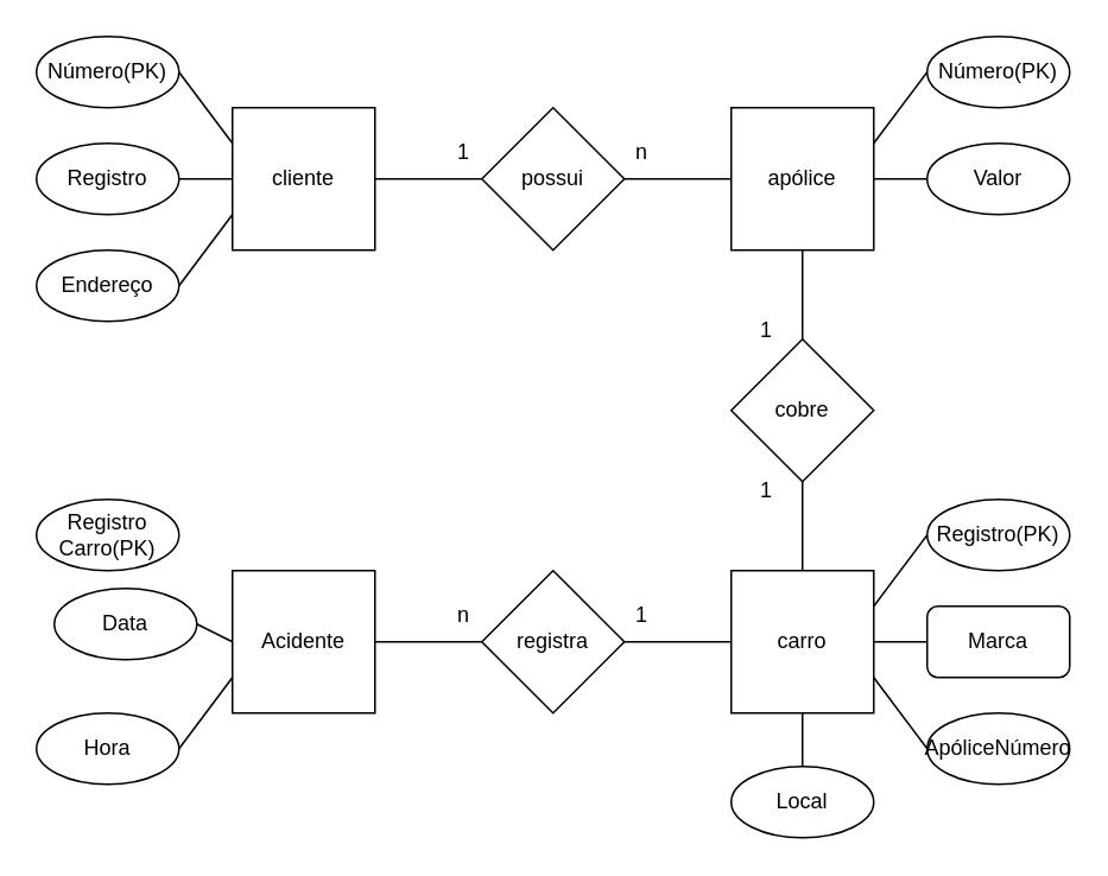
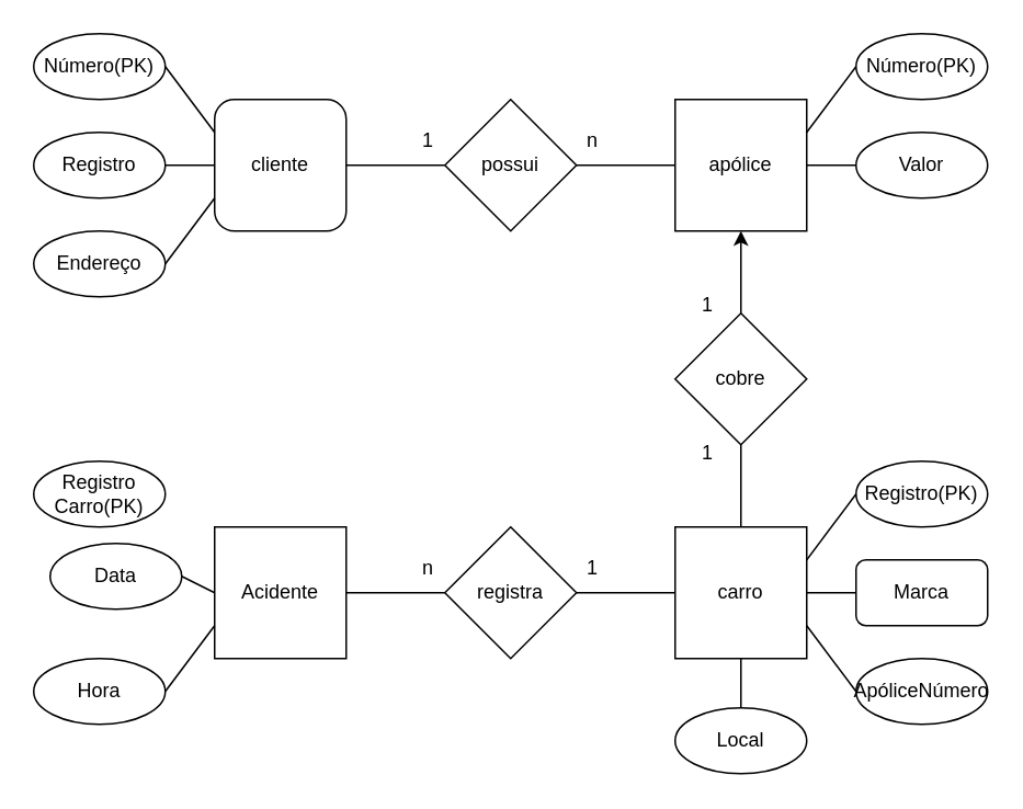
  <mxCell id="0" />
  <mxCell id="1" parent="0" />
- <mxCell id="2" value="cliente" style="whiteSpace=wrap;html=1;aspect=fixed;" vertex="1" parent="1"><mxGeometry x="130" y="60" width="80" height="80" as="geometry" /></mxCell>
+ <mxCell id="2" value="cliente" style="whiteSpace=wrap;html=1;aspect=fixed;rounded=1;" vertex="1" parent="1"><mxGeometry x="130" y="60" width="80" height="80" as="geometry" /></mxCell>
  <mxCell id="3" value="apólice" style="whiteSpace=wrap;html=1;aspect=fixed;" vertex="1" parent="1"><mxGeometry x="410" y="60" width="80" height="80" as="geometry" /></mxCell>
  <mxCell id="4" value="carro" style="whiteSpace=wrap;html=1;aspect=fixed;" vertex="1" parent="1"><mxGeometry x="410" y="320" width="80" height="80" as="geometry" /></mxCell>
  <mxCell id="5" value="Acidente" style="whiteSpace=wrap;html=1;aspect=fixed;" vertex="1" parent="1"><mxGeometry x="130" y="320" width="80" height="80" as="geometry" /></mxCell>
  <mxCell id="6" value="possui" style="rhombus;whiteSpace=wrap;html=1;" vertex="1" parent="1"><mxGeometry x="270" y="60" width="80" height="80" as="geometry" /></mxCell>
  <mxCell id="7" value="cobre" style="rhombus;whiteSpace=wrap;html=1;" vertex="1" parent="1"><mxGeometry x="410" y="190" width="80" height="80" as="geometry" /></mxCell>
  <mxCell id="8" value="registra" style="rhombus;whiteSpace=wrap;html=1;" vertex="1" parent="1"><mxGeometry x="270" y="320" width="80" height="80" as="geometry" /></mxCell>
  <mxCell id="9" value="" style="endArrow=none;html=1;rounded=0;exitX=1;exitY=0.5;exitDx=0;exitDy=0;entryX=0;entryY=0.5;entryDx=0;entryDy=0;" edge="1" parent="1" source="2" target="6"><mxGeometry width="50" height="50" relative="1" as="geometry"><mxPoint x="370" y="360" as="sourcePoint" /><mxPoint x="420" y="310" as="targetPoint" /></mxGeometry></mxCell>
  <mxCell id="10" value="" style="endArrow=none;html=1;rounded=0;exitX=0;exitY=0.5;exitDx=0;exitDy=0;entryX=1;entryY=0.5;entryDx=0;entryDy=0;" edge="1" parent="1" source="3" target="6"><mxGeometry width="50" height="50" relative="1" as="geometry"><mxPoint x="220" y="110" as="sourcePoint" /><mxPoint x="280" y="110" as="targetPoint" /></mxGeometry></mxCell>
- <mxCell id="11" value="" style="endArrow=none;html=1;rounded=0;exitX=0.5;exitY=0;exitDx=0;exitDy=0;entryX=0.5;entryY=1;entryDx=0;entryDy=0;" edge="1" parent="1" source="7" target="3"><mxGeometry width="50" height="50" relative="1" as="geometry"><mxPoint x="220" y="110" as="sourcePoint" /><mxPoint x="280" y="110" as="targetPoint" /></mxGeometry></mxCell>
+ <mxCell id="11" value="" style="endArrow=classic;html=1;rounded=0;exitX=0.5;exitY=0;exitDx=0;exitDy=0;entryX=0.5;entryY=1;entryDx=0;entryDy=0;" edge="1" parent="1" source="7" target="3"><mxGeometry width="50" height="50" relative="1" as="geometry"><mxPoint x="220" y="110" as="sourcePoint" /><mxPoint x="280" y="110" as="targetPoint" /></mxGeometry></mxCell>
  <mxCell id="12" value="" style="endArrow=none;html=1;rounded=0;exitX=0.5;exitY=1;exitDx=0;exitDy=0;entryX=0.5;entryY=0;entryDx=0;entryDy=0;" edge="1" parent="1" source="7" target="4"><mxGeometry width="50" height="50" relative="1" as="geometry"><mxPoint x="230" y="120" as="sourcePoint" /><mxPoint x="290" y="120" as="targetPoint" /></mxGeometry></mxCell>
  <mxCell id="13" value="" style="endArrow=none;html=1;rounded=0;exitX=1;exitY=0.5;exitDx=0;exitDy=0;entryX=0;entryY=0.5;entryDx=0;entryDy=0;" edge="1" parent="1" source="8" target="4"><mxGeometry width="50" height="50" relative="1" as="geometry"><mxPoint x="460" y="280" as="sourcePoint" /><mxPoint x="460" y="330" as="targetPoint" /></mxGeometry></mxCell>
  <mxCell id="14" value="" style="endArrow=none;html=1;rounded=0;exitX=1;exitY=0.5;exitDx=0;exitDy=0;entryX=0;entryY=0.5;entryDx=0;entryDy=0;" edge="1" parent="1" source="5" target="8"><mxGeometry width="50" height="50" relative="1" as="geometry"><mxPoint x="360" y="370" as="sourcePoint" /><mxPoint x="260" y="390" as="targetPoint" /></mxGeometry></mxCell>
  <mxCell id="15" value="n" style="text;html=1;align=center;verticalAlign=middle;whiteSpace=wrap;rounded=0;" vertex="1" parent="1"><mxGeometry x="230" y="330" width="60" height="30" as="geometry" /></mxCell>
  <mxCell id="16" value="n" style="text;html=1;align=center;verticalAlign=middle;whiteSpace=wrap;rounded=0;" vertex="1" parent="1"><mxGeometry x="330" y="70" width="60" height="30" as="geometry" /></mxCell>
  <mxCell id="17" value="1" style="text;html=1;align=center;verticalAlign=middle;whiteSpace=wrap;rounded=0;" vertex="1" parent="1"><mxGeometry x="230" y="70" width="60" height="30" as="geometry" /></mxCell>
  <mxCell id="18" value="1" style="text;html=1;align=center;verticalAlign=middle;whiteSpace=wrap;rounded=0;" vertex="1" parent="1"><mxGeometry x="400" y="260" width="60" height="30" as="geometry" /></mxCell>
  <mxCell id="19" value="1" style="text;html=1;align=center;verticalAlign=middle;whiteSpace=wrap;rounded=0;" vertex="1" parent="1"><mxGeometry x="400" y="170" width="60" height="30" as="geometry" /></mxCell>
  <mxCell id="20" value="1" style="text;html=1;align=center;verticalAlign=middle;whiteSpace=wrap;rounded=0;" vertex="1" parent="1"><mxGeometry x="330" y="330" width="60" height="30" as="geometry" /></mxCell>
  <mxCell id="21" value="Número(PK)" style="ellipse;whiteSpace=wrap;html=1;textShadow=0;" vertex="1" parent="1"><mxGeometry x="20" y="20" width="80" height="40" as="geometry" /></mxCell>
  <mxCell id="22" value="Registro" style="ellipse;whiteSpace=wrap;html=1;textShadow=0;" vertex="1" parent="1"><mxGeometry x="20" y="80" width="80" height="40" as="geometry" /></mxCell>
  <mxCell id="23" value="Endereço" style="ellipse;whiteSpace=wrap;html=1;textShadow=0;" vertex="1" parent="1"><mxGeometry x="20" y="140" width="80" height="40" as="geometry" /></mxCell>
  <mxCell id="24" value="" style="endArrow=none;html=1;rounded=0;entryX=1;entryY=0.5;entryDx=0;entryDy=0;exitX=0;exitY=0.75;exitDx=0;exitDy=0;" edge="1" parent="1" source="2" target="23"><mxGeometry width="50" height="50" relative="1" as="geometry"><mxPoint x="120" y="290" as="sourcePoint" /><mxPoint x="40" y="290" as="targetPoint" /></mxGeometry></mxCell>
  <mxCell id="25" value="" style="endArrow=none;html=1;rounded=0;entryX=1;entryY=0.5;entryDx=0;entryDy=0;exitX=0;exitY=0.5;exitDx=0;exitDy=0;" edge="1" parent="1" source="2" target="22"><mxGeometry width="50" height="50" relative="1" as="geometry"><mxPoint x="140" y="130" as="sourcePoint" /><mxPoint x="110" y="170" as="targetPoint" /></mxGeometry></mxCell>
  <mxCell id="26" value="" style="endArrow=none;html=1;rounded=0;entryX=1;entryY=0.5;entryDx=0;entryDy=0;exitX=0;exitY=0.25;exitDx=0;exitDy=0;" edge="1" parent="1" source="2" target="21"><mxGeometry width="50" height="50" relative="1" as="geometry"><mxPoint x="140" y="110" as="sourcePoint" /><mxPoint x="110" y="110" as="targetPoint" /></mxGeometry></mxCell>
  <mxCell id="27" value="" style="endArrow=none;html=1;rounded=0;exitX=0;exitY=0.5;exitDx=0;exitDy=0;entryX=1;entryY=0.25;entryDx=0;entryDy=0;" edge="1" parent="1" source="28" target="3"><mxGeometry width="50" height="50" relative="1" as="geometry"><mxPoint x="120" y="290" as="sourcePoint" /><mxPoint x="160" y="250" as="targetPoint" /></mxGeometry></mxCell>
  <mxCell id="28" value="Número(PK)" style="ellipse;whiteSpace=wrap;html=1;textShadow=0;" vertex="1" parent="1"><mxGeometry x="520" y="20" width="80" height="40" as="geometry" /></mxCell>
  <mxCell id="29" value="Valor" style="ellipse;whiteSpace=wrap;html=1;textShadow=0;" vertex="1" parent="1"><mxGeometry x="520" y="80" width="80" height="40" as="geometry" /></mxCell>
  <mxCell id="30" value="" style="endArrow=none;html=1;rounded=0;exitX=0;exitY=0.5;exitDx=0;exitDy=0;entryX=1;entryY=0.5;entryDx=0;entryDy=0;" edge="1" parent="1" source="29" target="3"><mxGeometry width="50" height="50" relative="1" as="geometry"><mxPoint x="530" y="50" as="sourcePoint" /><mxPoint x="500" y="90" as="targetPoint" /></mxGeometry></mxCell>
  <mxCell id="31" value="Registro(PK)" style="ellipse;whiteSpace=wrap;html=1;textShadow=0;" vertex="1" parent="1"><mxGeometry x="520" y="280" width="80" height="40" as="geometry" /></mxCell>
  <mxCell id="32" value="Marca" style="whiteSpace=wrap;html=1;textShadow=0;rounded=1;" vertex="1" parent="1"><mxGeometry x="520" y="340" width="80" height="40" as="geometry" /></mxCell>
  <mxCell id="33" value="ApóliceNúmero" style="ellipse;whiteSpace=wrap;html=1;textShadow=0;" vertex="1" parent="1"><mxGeometry x="520" y="400" width="80" height="40" as="geometry" /></mxCell>
  <mxCell id="34" value="Local" style="ellipse;whiteSpace=wrap;html=1;textShadow=0;" vertex="1" parent="1"><mxGeometry x="410" y="430" width="80" height="40" as="geometry" /></mxCell>
  <mxCell id="35" value="" style="endArrow=none;html=1;rounded=0;entryX=0.5;entryY=0;entryDx=0;entryDy=0;exitX=0.5;exitY=1;exitDx=0;exitDy=0;" edge="1" parent="1" source="4" target="34"><mxGeometry width="50" height="50" relative="1" as="geometry"><mxPoint x="120" y="290" as="sourcePoint" /><mxPoint x="40" y="290" as="targetPoint" /></mxGeometry></mxCell>
  <mxCell id="36" value="" style="endArrow=none;html=1;rounded=0;entryX=0;entryY=0.5;entryDx=0;entryDy=0;exitX=1;exitY=0.75;exitDx=0;exitDy=0;" edge="1" parent="1" source="4" target="33"><mxGeometry width="50" height="50" relative="1" as="geometry"><mxPoint x="460" y="410" as="sourcePoint" /><mxPoint x="460" y="440" as="targetPoint" /></mxGeometry></mxCell>
  <mxCell id="37" value="" style="endArrow=none;html=1;rounded=0;entryX=0;entryY=0.5;entryDx=0;entryDy=0;exitX=1;exitY=0.5;exitDx=0;exitDy=0;" edge="1" parent="1" source="4" target="32"><mxGeometry width="50" height="50" relative="1" as="geometry"><mxPoint x="500" y="390" as="sourcePoint" /><mxPoint x="530" y="430" as="targetPoint" /></mxGeometry></mxCell>
  <mxCell id="38" value="" style="endArrow=none;html=1;rounded=0;entryX=1;entryY=0.25;entryDx=0;entryDy=0;exitX=0;exitY=0.5;exitDx=0;exitDy=0;" edge="1" parent="1" source="31" target="4"><mxGeometry width="50" height="50" relative="1" as="geometry"><mxPoint x="500" y="370" as="sourcePoint" /><mxPoint x="530" y="370" as="targetPoint" /></mxGeometry></mxCell>
  <mxCell id="39" value="Registro&lt;br&gt;Carro(PK)" style="ellipse;whiteSpace=wrap;html=1;textShadow=0;" vertex="1" parent="1"><mxGeometry x="20" y="280" width="80" height="40" as="geometry" /></mxCell>
  <mxCell id="40" value="Data" style="ellipse;whiteSpace=wrap;html=1;textShadow=0;" vertex="1" parent="1"><mxGeometry x="30" y="330" width="80" height="40" as="geometry" /></mxCell>
  <mxCell id="41" value="Hora" style="ellipse;whiteSpace=wrap;html=1;textShadow=0;" vertex="1" parent="1"><mxGeometry x="20" y="400" width="80" height="40" as="geometry" /></mxCell>
  <mxCell id="42" value="" style="endArrow=none;html=1;rounded=0;entryX=1;entryY=0.5;entryDx=0;entryDy=0;exitX=0;exitY=0.5;exitDx=0;exitDy=0;" edge="1" parent="1" source="5" target="40"><mxGeometry width="50" height="50" relative="1" as="geometry"><mxPoint x="140" y="350" as="sourcePoint" /><mxPoint x="110" y="310" as="targetPoint" /></mxGeometry></mxCell>
  <mxCell id="43" value="" style="endArrow=none;html=1;rounded=0;entryX=1;entryY=0.5;entryDx=0;entryDy=0;exitX=0;exitY=0.75;exitDx=0;exitDy=0;" edge="1" parent="1" source="5" target="41"><mxGeometry width="50" height="50" relative="1" as="geometry"><mxPoint x="140" y="370" as="sourcePoint" /><mxPoint x="110" y="370" as="targetPoint" /></mxGeometry></mxCell>
